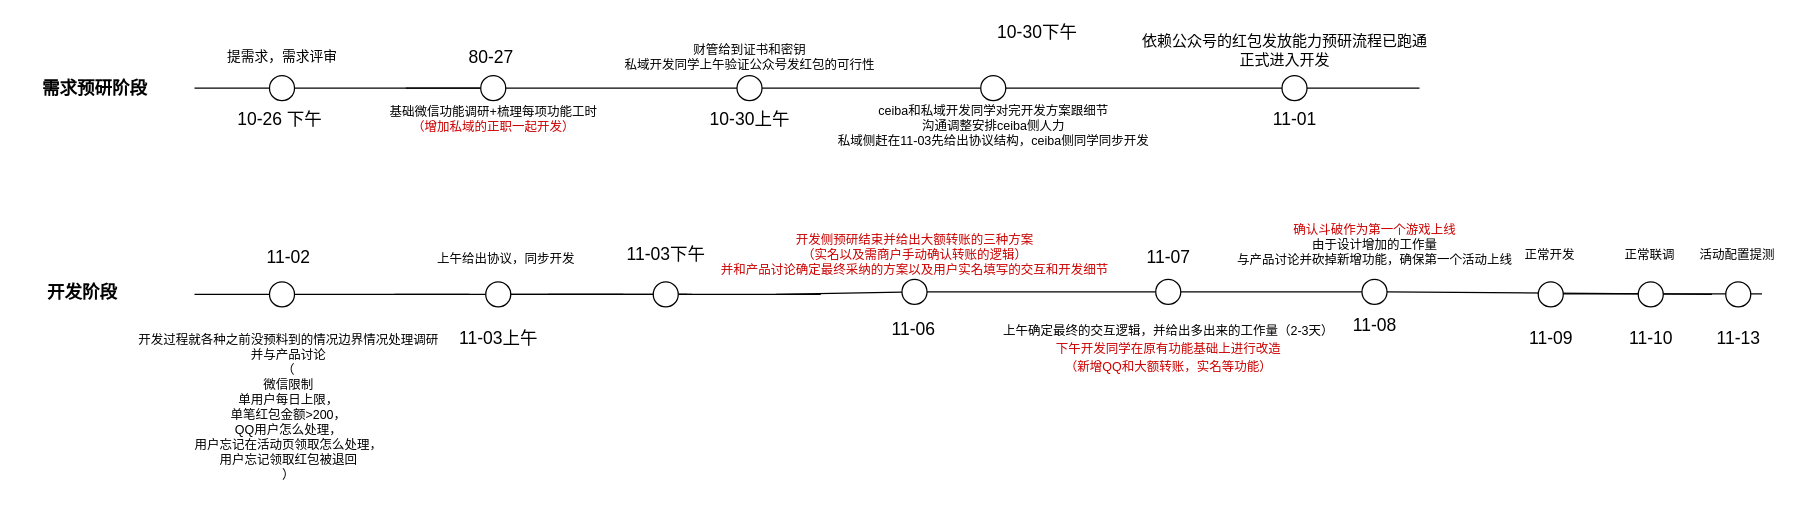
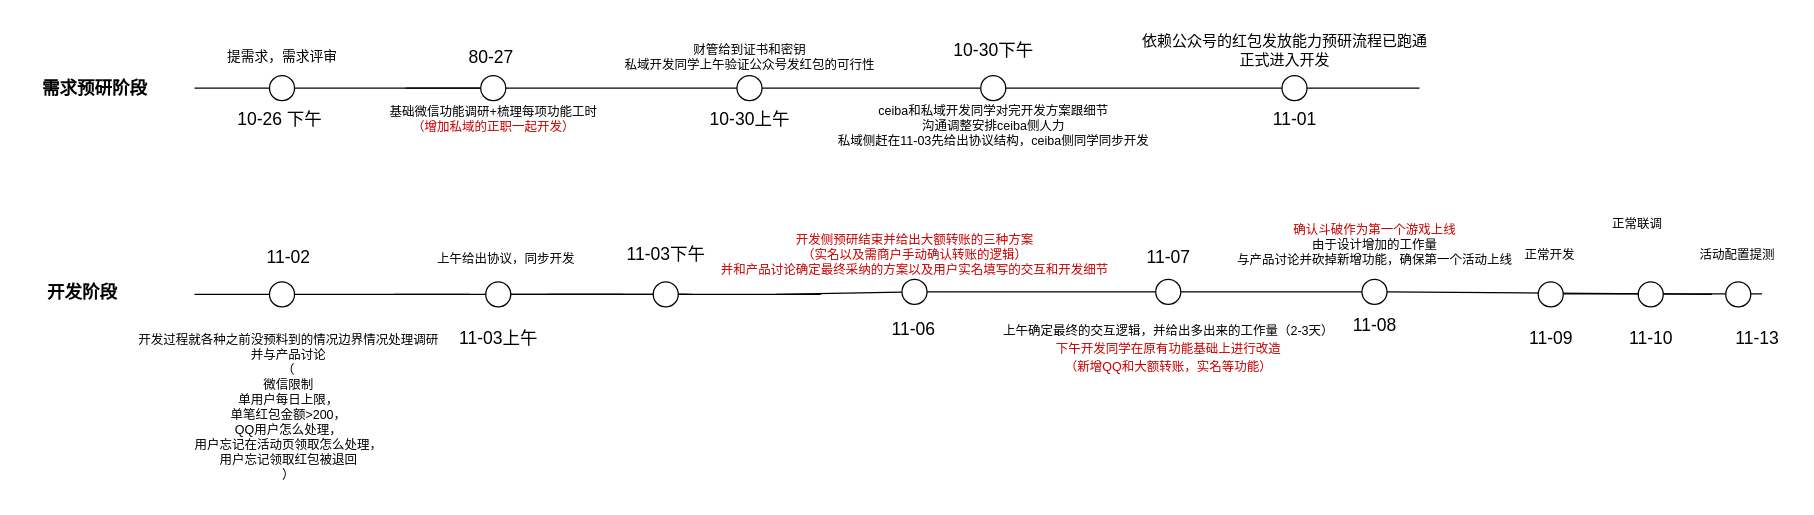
  <mxCell id="0" />
  <mxCell id="1" parent="0" />
  <mxCell id="2" value="" style="endArrow=none;html=1;rounded=0;" edge="1" parent="1" source="22"><mxGeometry width="50" height="50" relative="1" as="geometry"><mxPoint x="155" y="70" as="sourcePoint" /><mxPoint x="1135" y="70" as="targetPoint" /></mxGeometry></mxCell>
  <mxCell id="3" value="" style="endArrow=none;html=1;rounded=0;" edge="1" parent="1" target="4"><mxGeometry width="50" height="50" relative="1" as="geometry"><mxPoint x="155" y="70" as="sourcePoint" /><mxPoint x="1135" y="70" as="targetPoint" /></mxGeometry></mxCell>
  <mxCell id="4" value="" style="ellipse;whiteSpace=wrap;html=1;aspect=fixed;" vertex="1" parent="1"><mxGeometry x="215" y="60" width="20" height="20" as="geometry" /></mxCell>
  <mxCell id="5" value="&lt;font style=&quot;font-size: 11px;&quot;&gt;提需求，需求评审&lt;/font&gt;" style="text;html=1;align=center;verticalAlign=middle;resizable=0;points=[];autosize=1;strokeColor=none;fillColor=none;" vertex="1" parent="1"><mxGeometry x="170" y="30" width="110" height="30" as="geometry" /></mxCell>
  <mxCell id="6" value="10-26 下午&amp;nbsp;" style="text;html=1;align=center;verticalAlign=middle;resizable=0;points=[];autosize=1;strokeColor=none;fillColor=none;fontSize=14;" vertex="1" parent="1"><mxGeometry x="175" y="80" width="100" height="30" as="geometry" /></mxCell>
  <mxCell id="7" value="" style="endArrow=none;html=1;rounded=0;" edge="1" parent="1"><mxGeometry width="50" height="50" relative="1" as="geometry"><mxPoint x="324" y="70" as="sourcePoint" /><mxPoint x="384" y="70" as="targetPoint" /></mxGeometry></mxCell>
  <mxCell id="8" value="基础微信功能调研+梳理每项功能工时&lt;br style=&quot;font-size: 10px;&quot;&gt;&lt;font color=&quot;#cc0000&quot;&gt;（增加私域的正职一起开发）&lt;/font&gt;" style="text;html=1;align=center;verticalAlign=middle;resizable=0;points=[];autosize=1;strokeColor=none;fillColor=none;fontSize=10;" vertex="1" parent="1"><mxGeometry x="299" y="75" width="190" height="40" as="geometry" /></mxCell>
  <mxCell id="9" value="80-27&amp;nbsp;" style="text;html=1;align=center;verticalAlign=middle;resizable=0;points=[];autosize=1;strokeColor=none;fillColor=none;fontSize=14;" vertex="1" parent="1"><mxGeometry x="364" y="30" width="60" height="30" as="geometry" /></mxCell>
  <mxCell id="10" value="&lt;font style=&quot;font-size: 10px;&quot;&gt;财管给到证书和密钥&lt;br style=&quot;font-size: 10px;&quot;&gt;私域开发同学上午验证公众号发红包的可行性&lt;/font&gt;" style="text;html=1;align=center;verticalAlign=middle;resizable=0;points=[];autosize=1;strokeColor=none;fillColor=none;fontSize=10;" vertex="1" parent="1"><mxGeometry x="489" y="25" width="220" height="40" as="geometry" /></mxCell>
  <mxCell id="11" value="10-30上午" style="text;html=1;align=center;verticalAlign=middle;resizable=0;points=[];autosize=1;strokeColor=none;fillColor=none;fontSize=14;" vertex="1" parent="1"><mxGeometry x="554" y="80" width="90" height="30" as="geometry" /></mxCell>
- <mxCell id="12" value="10-30下午" style="text;html=1;align=center;verticalAlign=middle;resizable=0;points=[];autosize=1;strokeColor=none;fillColor=none;fontSize=14;" vertex="1" parent="1"><mxGeometry x="784" y="10" width="90" height="30" as="geometry" /></mxCell>
+ <mxCell id="12" value="10-30下午" style="text;html=1;align=center;verticalAlign=middle;resizable=0;points=[];autosize=1;strokeColor=none;fillColor=none;fontSize=14;" vertex="1" parent="1"><mxGeometry x="749" y="25" width="90" height="30" as="geometry" /></mxCell>
  <mxCell id="13" value="ceiba和私域开发同学对完开发方案跟细节&lt;br&gt;沟通调整安排ceiba侧人力&lt;br&gt;私域侧赶在11-03先给出协议结构，ceiba侧同学同步开发" style="text;html=1;align=center;verticalAlign=middle;resizable=0;points=[];autosize=1;strokeColor=none;fillColor=none;fontSize=10;" vertex="1" parent="1"><mxGeometry x="659" y="75" width="270" height="50" as="geometry" /></mxCell>
  <mxCell id="14" value="" style="endArrow=none;html=1;rounded=0;" edge="1" parent="1" source="17" target="15"><mxGeometry width="50" height="50" relative="1" as="geometry"><mxPoint x="235" y="70" as="sourcePoint" /><mxPoint x="1135" y="70" as="targetPoint" /></mxGeometry></mxCell>
  <mxCell id="15" value="" style="ellipse;whiteSpace=wrap;html=1;aspect=fixed;" vertex="1" parent="1"><mxGeometry x="784" y="60" width="20" height="20" as="geometry" /></mxCell>
  <mxCell id="16" value="" style="endArrow=none;html=1;rounded=0;" edge="1" parent="1" source="4" target="17"><mxGeometry width="50" height="50" relative="1" as="geometry"><mxPoint x="235" y="70" as="sourcePoint" /><mxPoint x="784" y="70" as="targetPoint" /></mxGeometry></mxCell>
  <mxCell id="17" value="" style="ellipse;whiteSpace=wrap;html=1;aspect=fixed;" vertex="1" parent="1"><mxGeometry x="589" y="60" width="20" height="20" as="geometry" /></mxCell>
  <mxCell id="18" value="" style="ellipse;whiteSpace=wrap;html=1;aspect=fixed;" vertex="1" parent="1"><mxGeometry x="384" y="60" width="20" height="20" as="geometry" /></mxCell>
  <mxCell id="19" value="11-01" style="text;html=1;align=center;verticalAlign=middle;resizable=0;points=[];autosize=1;strokeColor=none;fillColor=none;fontSize=14;" vertex="1" parent="1"><mxGeometry x="1005" y="80" width="60" height="30" as="geometry" /></mxCell>
  <mxCell id="20" value="依赖公众号的红包发放能力预研流程已跑通&lt;br&gt;正式进入开发" style="text;html=1;align=center;verticalAlign=middle;resizable=0;points=[];autosize=1;strokeColor=none;fillColor=none;" vertex="1" parent="1"><mxGeometry x="902" y="20" width="250" height="40" as="geometry" /></mxCell>
  <mxCell id="21" value="" style="endArrow=none;html=1;rounded=0;" edge="1" parent="1" source="15" target="22"><mxGeometry width="50" height="50" relative="1" as="geometry"><mxPoint x="804" y="70" as="sourcePoint" /><mxPoint x="1135" y="70" as="targetPoint" /></mxGeometry></mxCell>
  <mxCell id="22" value="" style="ellipse;whiteSpace=wrap;html=1;aspect=fixed;" vertex="1" parent="1"><mxGeometry x="1025" y="60" width="20" height="20" as="geometry" /></mxCell>
  <mxCell id="23" value="" style="endArrow=none;html=1;rounded=0;exitX=1;exitY=0.5;exitDx=0;exitDy=0;entryX=0;entryY=0.5;entryDx=0;entryDy=0;" edge="1" parent="1" source="38" target="49"><mxGeometry width="50" height="50" relative="1" as="geometry"><mxPoint x="1185" y="235" as="sourcePoint" /><mxPoint x="1275" y="235" as="targetPoint" /></mxGeometry></mxCell>
  <mxCell id="24" value="" style="endArrow=none;html=1;rounded=0;" edge="1" parent="1" target="25"><mxGeometry width="50" height="50" relative="1" as="geometry"><mxPoint x="155" y="235" as="sourcePoint" /><mxPoint x="1135" y="235" as="targetPoint" /></mxGeometry></mxCell>
  <mxCell id="25" value="" style="ellipse;whiteSpace=wrap;html=1;aspect=fixed;" vertex="1" parent="1"><mxGeometry x="215" y="225" width="20" height="20" as="geometry" /></mxCell>
  <mxCell id="26" value="&lt;font style=&quot;font-size: 10px;&quot;&gt;开发过程就各种之前没预料到的情况边界情况处理调研&lt;br style=&quot;font-size: 10px;&quot;&gt;并与产品讨论&lt;br style=&quot;font-size: 10px;&quot;&gt;（&lt;br&gt;微信限制&lt;br style=&quot;font-size: 10px;&quot;&gt;单用户每日上限，&lt;br style=&quot;font-size: 10px;&quot;&gt;单笔红包金额&amp;gt;200，&lt;br style=&quot;font-size: 10px;&quot;&gt;QQ用户怎么处理，&lt;br style=&quot;font-size: 10px;&quot;&gt;用户忘记在活动页领取怎么处理，&lt;br style=&quot;font-size: 10px;&quot;&gt;用户忘记领取红包被退回&lt;br style=&quot;font-size: 10px;&quot;&gt;）&lt;br style=&quot;font-size: 10px;&quot;&gt;&lt;/font&gt;" style="text;html=1;align=center;verticalAlign=middle;resizable=0;points=[];autosize=1;strokeColor=none;fillColor=none;fontSize=10;" vertex="1" parent="1"><mxGeometry x="100" y="260" width="260" height="130" as="geometry" /></mxCell>
  <mxCell id="27" value="11-02" style="text;html=1;align=center;verticalAlign=middle;resizable=0;points=[];autosize=1;strokeColor=none;fillColor=none;fontSize=14;" vertex="1" parent="1"><mxGeometry x="200" y="190" width="60" height="30" as="geometry" /></mxCell>
  <mxCell id="28" value="" style="endArrow=none;html=1;rounded=0;" edge="1" parent="1"><mxGeometry width="50" height="50" relative="1" as="geometry"><mxPoint x="438" y="235" as="sourcePoint" /><mxPoint x="498" y="235" as="targetPoint" /></mxGeometry></mxCell>
  <mxCell id="29" value="11-03下午" style="text;html=1;align=center;verticalAlign=middle;resizable=0;points=[];autosize=1;strokeColor=none;fillColor=none;fontSize=14;" vertex="1" parent="1"><mxGeometry x="487" y="188" width="90" height="30" as="geometry" /></mxCell>
  <mxCell id="30" value="11-06" style="text;html=1;align=center;verticalAlign=middle;resizable=0;points=[];autosize=1;strokeColor=none;fillColor=none;fontSize=14;" vertex="1" parent="1"><mxGeometry x="700" y="248" width="60" height="30" as="geometry" /></mxCell>
  <mxCell id="31" value="&lt;font color=&quot;#cc0000&quot;&gt;开发侧预研结束并给出大额转账的三种方案&lt;br&gt;（实名以及需商户手动确认转账的逻辑）&lt;br&gt;并和产品讨论确定最终采纳的方案以及用户实名填写的交互和开发细节&lt;/font&gt;" style="text;html=1;align=center;verticalAlign=middle;resizable=0;points=[];autosize=1;strokeColor=none;fillColor=none;fontSize=10;" vertex="1" parent="1"><mxGeometry x="566" y="178" width="330" height="50" as="geometry" /></mxCell>
  <mxCell id="32" value="" style="endArrow=none;html=1;rounded=0;" edge="1" parent="1" target="33"><mxGeometry width="50" height="50" relative="1" as="geometry"><mxPoint x="620" y="235" as="sourcePoint" /><mxPoint x="1146" y="235" as="targetPoint" /></mxGeometry></mxCell>
  <mxCell id="33" value="" style="ellipse;whiteSpace=wrap;html=1;aspect=fixed;" vertex="1" parent="1"><mxGeometry x="721" y="223" width="20" height="20" as="geometry" /></mxCell>
  <mxCell id="34" value="" style="endArrow=none;html=1;rounded=0;" edge="1" parent="1"><mxGeometry width="50" height="50" relative="1" as="geometry"><mxPoint x="542" y="235" as="sourcePoint" /><mxPoint x="656" y="235" as="targetPoint" /></mxGeometry></mxCell>
  <mxCell id="35" value="11-07" style="text;html=1;align=center;verticalAlign=middle;resizable=0;points=[];autosize=1;strokeColor=none;fillColor=none;fontSize=14;" vertex="1" parent="1"><mxGeometry x="904" y="190" width="60" height="30" as="geometry" /></mxCell>
  <mxCell id="36" value="&lt;font style=&quot;font-size: 10px;&quot;&gt;上午确定最终的交互逻辑，并给出多出来的工作量（2-3天）&lt;br&gt;&lt;font color=&quot;#cc0000&quot;&gt;下午开发同学在原有功能基础上进行改造&lt;br&gt;（新增QQ和大额转账，实名等功能）&lt;/font&gt;&lt;/font&gt;" style="text;html=1;align=center;verticalAlign=middle;resizable=0;points=[];autosize=1;strokeColor=none;fillColor=none;" vertex="1" parent="1"><mxGeometry x="789" y="248" width="290" height="60" as="geometry" /></mxCell>
  <mxCell id="37" value="" style="endArrow=none;html=1;rounded=0;" edge="1" parent="1" source="33" target="38"><mxGeometry width="50" height="50" relative="1" as="geometry"><mxPoint x="854" y="235" as="sourcePoint" /><mxPoint x="1185" y="235" as="targetPoint" /></mxGeometry></mxCell>
  <mxCell id="38" value="" style="ellipse;whiteSpace=wrap;html=1;aspect=fixed;" vertex="1" parent="1"><mxGeometry x="924" y="223" width="20" height="20" as="geometry" /></mxCell>
  <mxCell id="39" value="" style="endArrow=none;html=1;rounded=0;" edge="1" parent="1" source="45"><mxGeometry width="50" height="50" relative="1" as="geometry"><mxPoint x="235" y="235" as="sourcePoint" /><mxPoint x="549" y="235" as="targetPoint" /></mxGeometry></mxCell>
  <mxCell id="40" value="" style="endArrow=none;html=1;rounded=0;" edge="1" parent="1"><mxGeometry width="50" height="50" relative="1" as="geometry"><mxPoint x="315" y="235" as="sourcePoint" /><mxPoint x="375" y="235" as="targetPoint" /></mxGeometry></mxCell>
  <mxCell id="41" value="&lt;font style=&quot;font-size: 10px;&quot;&gt;上午给出协议，同步开发&lt;/font&gt;" style="text;html=1;align=center;verticalAlign=middle;resizable=0;points=[];autosize=1;strokeColor=none;fillColor=none;fontSize=14;" vertex="1" parent="1"><mxGeometry x="339" y="190" width="130" height="30" as="geometry" /></mxCell>
  <mxCell id="42" value="" style="endArrow=none;html=1;rounded=0;" edge="1" parent="1" source="63"><mxGeometry width="50" height="50" relative="1" as="geometry"><mxPoint x="199" y="235" as="sourcePoint" /><mxPoint x="553" y="235" as="targetPoint" /></mxGeometry></mxCell>
  <mxCell id="43" value="11-03上午" style="text;html=1;align=center;verticalAlign=middle;resizable=0;points=[];autosize=1;strokeColor=none;fillColor=none;fontSize=14;" vertex="1" parent="1"><mxGeometry x="353" y="255" width="90" height="30" as="geometry" /></mxCell>
  <mxCell id="44" value="" style="endArrow=none;html=1;rounded=0;" edge="1" parent="1" source="25" target="45"><mxGeometry width="50" height="50" relative="1" as="geometry"><mxPoint x="235" y="235" as="sourcePoint" /><mxPoint x="616" y="235" as="targetPoint" /></mxGeometry></mxCell>
  <mxCell id="45" value="" style="ellipse;whiteSpace=wrap;html=1;aspect=fixed;" vertex="1" parent="1"><mxGeometry x="388" y="225" width="20" height="20" as="geometry" /></mxCell>
  <mxCell id="46" value="" style="endArrow=none;html=1;rounded=0;" edge="1" parent="1" source="49"><mxGeometry width="50" height="50" relative="1" as="geometry"><mxPoint x="399" y="230" as="sourcePoint" /><mxPoint x="1369" y="235" as="targetPoint" /></mxGeometry></mxCell>
  <mxCell id="47" value="11-08" style="text;html=1;align=center;verticalAlign=middle;resizable=0;points=[];autosize=1;strokeColor=none;fillColor=none;fontSize=14;" vertex="1" parent="1"><mxGeometry x="1069" y="245" width="60" height="30" as="geometry" /></mxCell>
  <mxCell id="48" value="&lt;font color=&quot;#cc0000&quot;&gt;确认斗破作为第一个游戏上线&lt;br&gt;&lt;/font&gt;由于设计增加的工作量&lt;br style=&quot;font-size: 10px;&quot;&gt;与产品讨论并砍掉新增功能，确保第一个活动上线" style="text;html=1;align=center;verticalAlign=middle;resizable=0;points=[];autosize=1;strokeColor=none;fillColor=none;fontSize=10;" vertex="1" parent="1"><mxGeometry x="979" y="170" width="240" height="50" as="geometry" /></mxCell>
  <mxCell id="49" value="" style="ellipse;whiteSpace=wrap;html=1;aspect=fixed;" vertex="1" parent="1"><mxGeometry x="1089" y="223" width="20" height="20" as="geometry" /></mxCell>
  <mxCell id="50" value="11-09" style="text;html=1;align=center;verticalAlign=middle;resizable=0;points=[];autosize=1;strokeColor=none;fillColor=none;fontSize=14;" vertex="1" parent="1"><mxGeometry x="1210" y="255" width="60" height="30" as="geometry" /></mxCell>
  <mxCell id="51" value="" style="ellipse;whiteSpace=wrap;html=1;aspect=fixed;" vertex="1" parent="1"><mxGeometry x="1230" y="225" width="20" height="20" as="geometry" /></mxCell>
  <mxCell id="52" value="&lt;font style=&quot;font-size: 10px;&quot;&gt;正常开发&lt;/font&gt;" style="text;html=1;align=center;verticalAlign=middle;resizable=0;points=[];autosize=1;strokeColor=none;fillColor=none;" vertex="1" parent="1"><mxGeometry x="1209" y="188" width="60" height="30" as="geometry" /></mxCell>
  <mxCell id="53" value="" style="endArrow=none;html=1;rounded=0;" edge="1" parent="1"><mxGeometry width="50" height="50" relative="1" as="geometry"><mxPoint x="1250" y="234.58" as="sourcePoint" /><mxPoint x="1409" y="234.58" as="targetPoint" /></mxGeometry></mxCell>
  <mxCell id="54" value="11-10" style="text;html=1;align=center;verticalAlign=middle;resizable=0;points=[];autosize=1;strokeColor=none;fillColor=none;fontSize=14;" vertex="1" parent="1"><mxGeometry x="1290" y="255" width="60" height="30" as="geometry" /></mxCell>
  <mxCell id="55" value="" style="ellipse;whiteSpace=wrap;html=1;aspect=fixed;" vertex="1" parent="1"><mxGeometry x="1310" y="225" width="20" height="20" as="geometry" /></mxCell>
- <mxCell id="56" value="&lt;font style=&quot;font-size: 10px;&quot;&gt;正常联调&lt;/font&gt;" style="text;html=1;align=center;verticalAlign=middle;resizable=0;points=[];autosize=1;strokeColor=none;fillColor=none;" vertex="1" parent="1"><mxGeometry x="1289" y="188" width="60" height="30" as="geometry" /></mxCell>
- <mxCell id="57" value="11-13" style="text;html=1;align=center;verticalAlign=middle;resizable=0;points=[];autosize=1;strokeColor=none;fillColor=none;fontSize=14;" vertex="1" parent="1"><mxGeometry x="1360" y="255" width="60" height="30" as="geometry" /></mxCell>
+ <mxCell id="56" value="&lt;font style=&quot;font-size: 10px;&quot;&gt;正常联调&lt;/font&gt;" style="text;html=1;align=center;verticalAlign=middle;resizable=0;points=[];autosize=1;strokeColor=none;fillColor=none;" vertex="1" parent="1"><mxGeometry x="1279" y="163" width="60" height="30" as="geometry" /></mxCell>
+ <mxCell id="57" value="11-13" style="text;html=1;align=center;verticalAlign=middle;resizable=0;points=[];autosize=1;strokeColor=none;fillColor=none;fontSize=14;" vertex="1" parent="1"><mxGeometry x="1375" y="255" width="60" height="30" as="geometry" /></mxCell>
  <mxCell id="58" value="" style="ellipse;whiteSpace=wrap;html=1;aspect=fixed;" vertex="1" parent="1"><mxGeometry x="1380" y="225" width="20" height="20" as="geometry" /></mxCell>
  <mxCell id="59" value="&lt;font style=&quot;font-size: 10px;&quot;&gt;活动配置提测&lt;/font&gt;" style="text;html=1;align=center;verticalAlign=middle;resizable=0;points=[];autosize=1;strokeColor=none;fillColor=none;" vertex="1" parent="1"><mxGeometry x="1349" y="188" width="80" height="30" as="geometry" /></mxCell>
  <mxCell id="60" value="需求预研阶段" style="text;html=1;align=center;verticalAlign=middle;resizable=0;points=[];autosize=1;strokeColor=none;fillColor=none;fontSize=14;fontStyle=1" vertex="1" parent="1"><mxGeometry x="20" y="55" width="110" height="30" as="geometry" /></mxCell>
  <mxCell id="61" value="开发阶段" style="text;html=1;align=center;verticalAlign=middle;resizable=0;points=[];autosize=1;strokeColor=none;fillColor=none;fontSize=14;fontStyle=1" vertex="1" parent="1"><mxGeometry x="25" y="218" width="80" height="30" as="geometry" /></mxCell>
  <mxCell id="62" value="" style="endArrow=none;html=1;rounded=0;" edge="1" parent="1" source="45" target="63"><mxGeometry width="50" height="50" relative="1" as="geometry"><mxPoint x="424" y="235" as="sourcePoint" /><mxPoint x="580" y="235" as="targetPoint" /></mxGeometry></mxCell>
  <mxCell id="63" value="" style="ellipse;whiteSpace=wrap;html=1;aspect=fixed;" vertex="1" parent="1"><mxGeometry x="522" y="225" width="20" height="20" as="geometry" /></mxCell>
